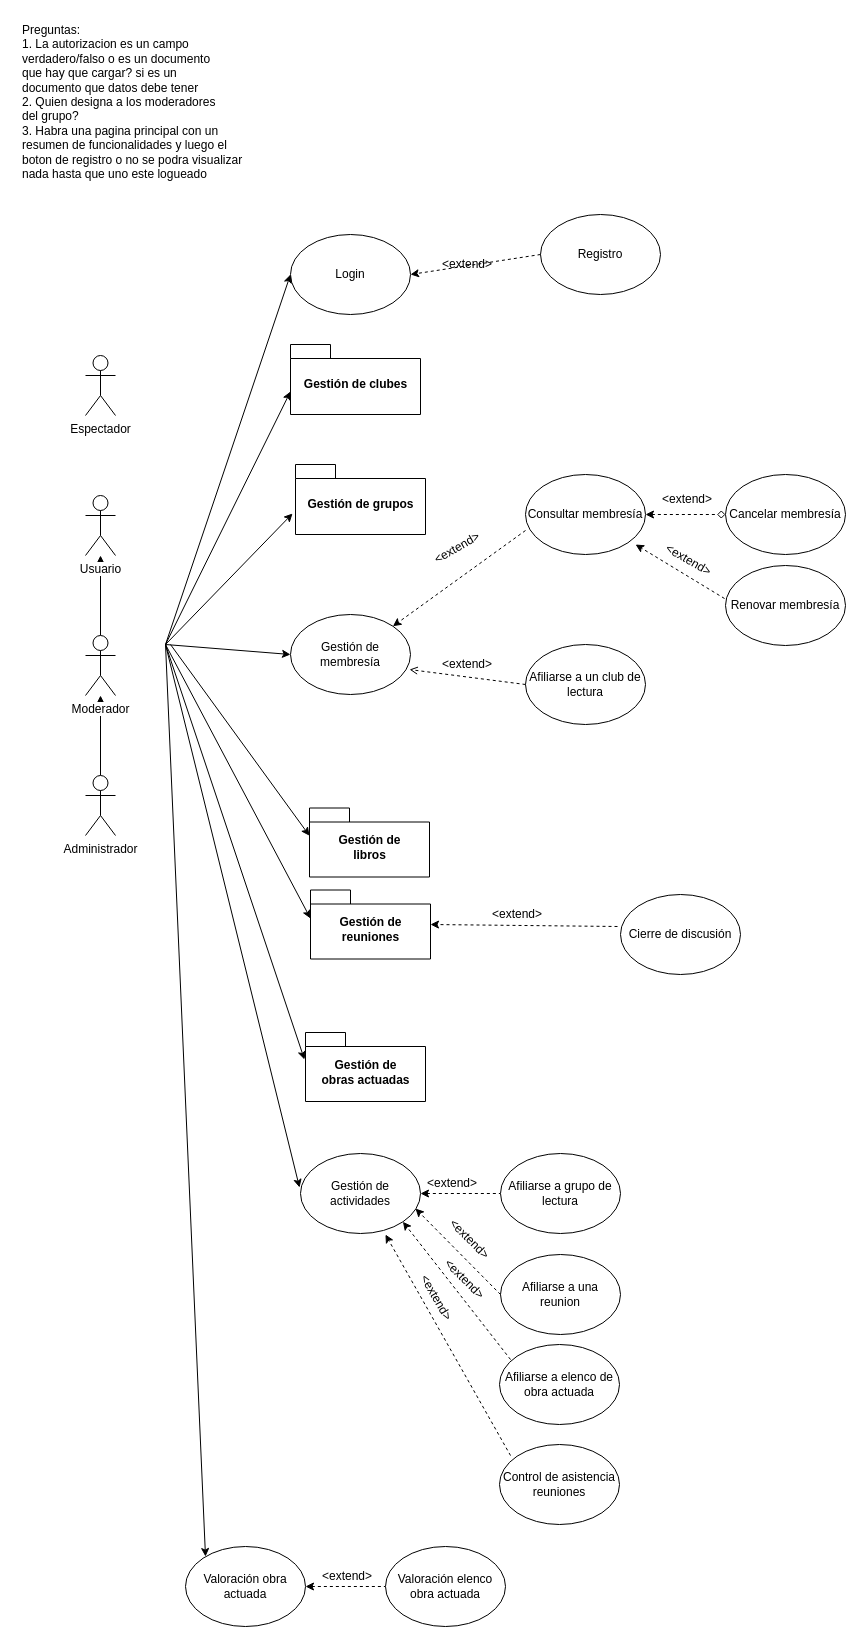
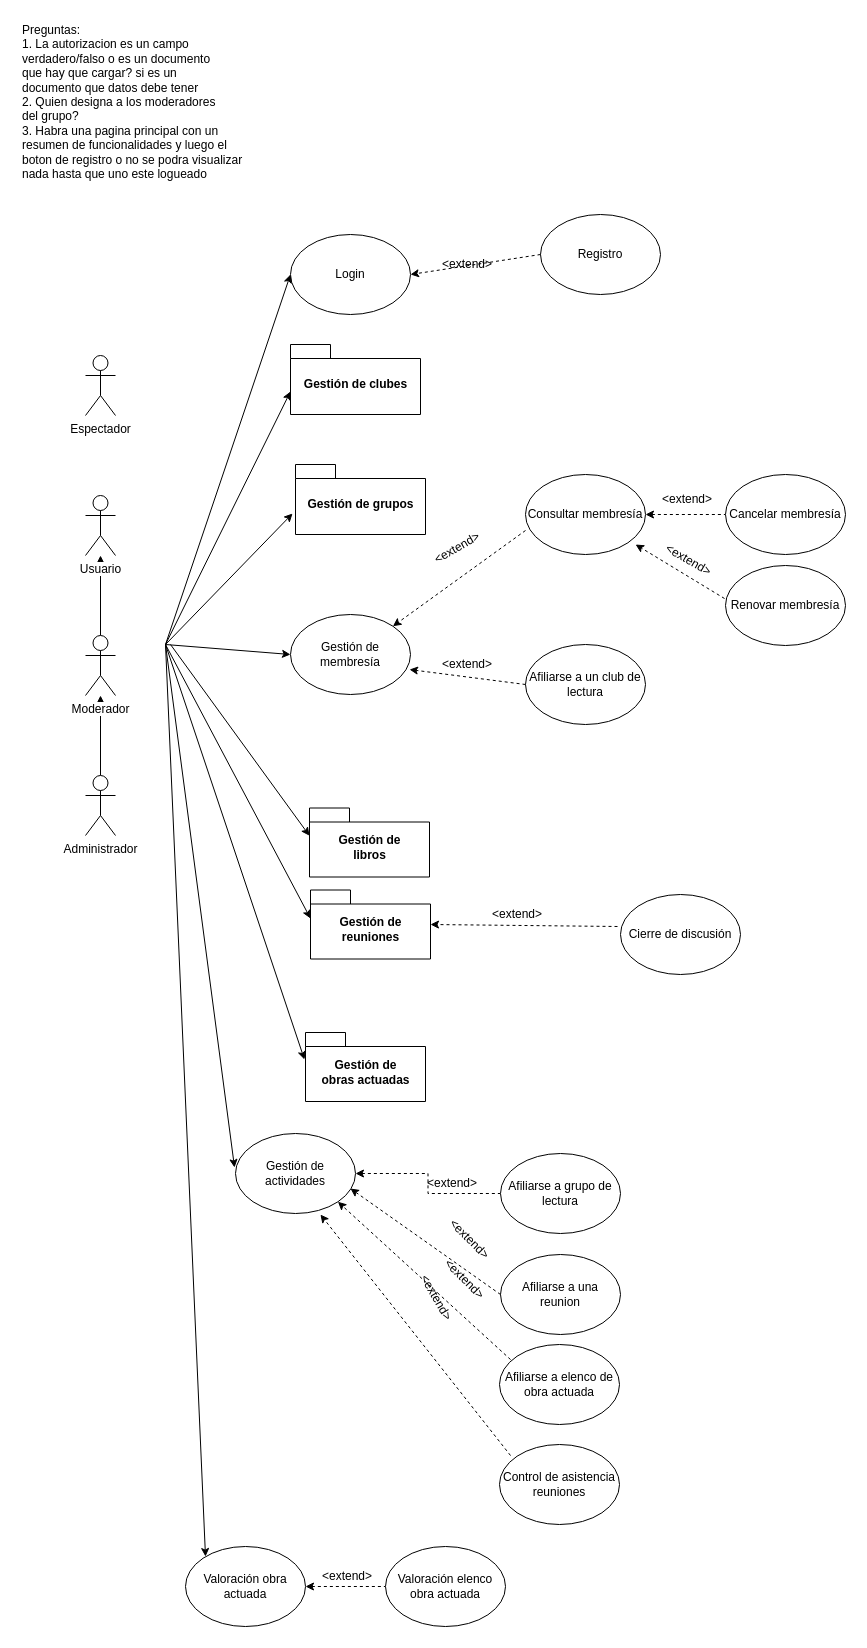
  <mxCell id="0" />
  <mxCell id="1" parent="0" />
  <mxCell id="2" value="" style="edgeStyle=orthogonalEdgeStyle;rounded=0;orthogonalLoop=1;jettySize=auto;html=1;endArrow=none;endFill=0;startArrow=classic;startFill=1;" parent="1" source="3" target="6" edge="1"><mxGeometry relative="1" as="geometry" /></mxCell>
  <mxCell id="3" value="Usuario" style="shape=umlActor;verticalLabelPosition=bottom;labelBackgroundColor=#ffffff;verticalAlign=top;html=1;outlineConnect=0;" parent="1" vertex="1"><mxGeometry x="85" y="495" width="30" height="60" as="geometry" /></mxCell>
  <mxCell id="4" value="Espectador" style="shape=umlActor;verticalLabelPosition=bottom;labelBackgroundColor=#ffffff;verticalAlign=top;html=1;outlineConnect=0;" parent="1" vertex="1"><mxGeometry x="85" y="355" width="30" height="60" as="geometry" /></mxCell>
  <mxCell id="5" value="" style="edgeStyle=orthogonalEdgeStyle;rounded=0;orthogonalLoop=1;jettySize=auto;html=1;endArrow=none;endFill=0;startArrow=classic;startFill=1;" parent="1" source="6" target="7" edge="1"><mxGeometry relative="1" as="geometry" /></mxCell>
  <mxCell id="6" value="Moderador" style="shape=umlActor;verticalLabelPosition=bottom;labelBackgroundColor=#ffffff;verticalAlign=top;html=1;outlineConnect=0;" parent="1" vertex="1"><mxGeometry x="85" y="635" width="30" height="60" as="geometry" /></mxCell>
  <mxCell id="7" value="Administrador" style="shape=umlActor;verticalLabelPosition=bottom;labelBackgroundColor=#ffffff;verticalAlign=top;html=1;outlineConnect=0;" parent="1" vertex="1"><mxGeometry x="85" y="775" width="30" height="60" as="geometry" /></mxCell>
  <mxCell id="8" value="Preguntas:&lt;br&gt;1. La autorizacion es un campo&amp;nbsp;&lt;br&gt;verdadero/falso o es un documento&lt;br&gt;que hay que cargar? si es un&lt;br&gt;documento que datos debe tener&lt;br&gt;2. Quien designa a los moderadores&lt;br&gt;del grupo?&lt;br&gt;3. Habra una pagina principal con un&lt;br&gt;resumen de funcionalidades y luego el&lt;br&gt;boton de registro o no se podra visualizar&lt;br&gt;nada hasta que&amp;nbsp;uno este logueado" style="text;html=1;resizable=0;points=[];autosize=1;align=left;verticalAlign=top;spacingTop=-4;" parent="1" vertex="1"><mxGeometry x="20" y="20" width="240" height="150" as="geometry" /></mxCell>
  <mxCell id="9" value="Afiliarse a un club de lectura" style="ellipse;whiteSpace=wrap;html=1;" parent="1" vertex="1"><mxGeometry x="525" y="644" width="120" height="80" as="geometry" /></mxCell>
  <mxCell id="10" value="Cierre de discusión" style="ellipse;whiteSpace=wrap;html=1;" parent="1" vertex="1"><mxGeometry x="620" y="894" width="120" height="80" as="geometry" /></mxCell>
  <mxCell id="11" value="" style="edgeStyle=orthogonalEdgeStyle;rounded=0;orthogonalLoop=1;jettySize=auto;html=1;startArrow=classic;startFill=1;endArrow=none;endFill=0;dashed=1;" parent="1" source="12" target="13" edge="1"><mxGeometry relative="1" as="geometry" /></mxCell>
- <mxCell id="12" value="Gestión de actividades" style="ellipse;whiteSpace=wrap;html=1;" parent="1" vertex="1"><mxGeometry x="300" y="1153" width="120" height="80" as="geometry" /></mxCell>
+ <mxCell id="12" value="Gestión de actividades" style="ellipse;whiteSpace=wrap;html=1;" parent="1" vertex="1"><mxGeometry x="235" y="1133" width="120" height="80" as="geometry" /></mxCell>
  <mxCell id="13" value="Afiliarse a grupo de lectura" style="ellipse;whiteSpace=wrap;html=1;" parent="1" vertex="1"><mxGeometry x="500" y="1153" width="120" height="80" as="geometry" /></mxCell>
  <mxCell id="14" value="Login" style="ellipse;whiteSpace=wrap;html=1;" parent="1" vertex="1"><mxGeometry x="290" y="234" width="120" height="80" as="geometry" /></mxCell>
  <mxCell id="15" value="Registro" style="ellipse;whiteSpace=wrap;html=1;" parent="1" vertex="1"><mxGeometry x="540" y="214" width="120" height="80" as="geometry" /></mxCell>
  <mxCell id="16" value="" style="endArrow=classic;html=1;entryX=0;entryY=0.5;entryDx=0;entryDy=0;" parent="1" edge="1"><mxGeometry width="50" height="50" relative="1" as="geometry"><mxPoint x="165" y="644" as="sourcePoint" /><mxPoint x="290" y="391" as="targetPoint" /></mxGeometry></mxCell>
  <mxCell id="17" value="" style="endArrow=classic;html=1;entryX=0.017;entryY=0.613;entryDx=0;entryDy=0;entryPerimeter=0;" parent="1" edge="1"><mxGeometry width="50" height="50" relative="1" as="geometry"><mxPoint x="165" y="644" as="sourcePoint" /><mxPoint x="292.04" y="513.04" as="targetPoint" /></mxGeometry></mxCell>
  <mxCell id="18" value="" style="endArrow=classic;html=1;entryX=0;entryY=0;entryDx=0;entryDy=27.75;entryPerimeter=0;" parent="1" target="32" edge="1"><mxGeometry width="50" height="50" relative="1" as="geometry"><mxPoint x="170" y="644" as="sourcePoint" /><mxPoint x="305" y="804" as="targetPoint" /></mxGeometry></mxCell>
  <mxCell id="19" value="" style="endArrow=classic;html=1;entryX=0;entryY=0.5;entryDx=0;entryDy=0;" parent="1" target="14" edge="1"><mxGeometry width="50" height="50" relative="1" as="geometry"><mxPoint x="165" y="644" as="sourcePoint" /><mxPoint x="300" y="1384" as="targetPoint" /></mxGeometry></mxCell>
  <mxCell id="20" value="" style="endArrow=classic;html=1;entryX=-0.008;entryY=0.425;entryDx=0;entryDy=0;entryPerimeter=0;" parent="1" target="12" edge="1"><mxGeometry width="50" height="50" relative="1" as="geometry"><mxPoint x="165" y="644" as="sourcePoint" /><mxPoint x="315" y="1354" as="targetPoint" /></mxGeometry></mxCell>
  <mxCell id="21" value="" style="endArrow=classic;html=1;entryX=0;entryY=0.425;entryDx=0;entryDy=0;entryPerimeter=0;" parent="1" edge="1"><mxGeometry width="50" height="50" relative="1" as="geometry"><mxPoint x="165" y="644" as="sourcePoint" /><mxPoint x="310" y="918" as="targetPoint" /></mxGeometry></mxCell>
  <mxCell id="22" value="" style="endArrow=classic;html=1;entryX=0.033;entryY=0.338;entryDx=0;entryDy=0;entryPerimeter=0;" parent="1" edge="1"><mxGeometry width="50" height="50" relative="1" as="geometry"><mxPoint x="165" y="644" as="sourcePoint" /><mxPoint x="303.96" y="1059.04" as="targetPoint" /></mxGeometry></mxCell>
- <mxCell id="23" value="" style="endArrow=open;html=1;exitX=0;exitY=0.5;exitDx=0;exitDy=0;entryX=0.992;entryY=0.688;entryDx=0;entryDy=0;entryPerimeter=0;dashed=1;" parent="1" source="9" edge="1" target="36"><mxGeometry width="50" height="50" relative="1" as="geometry"><mxPoint x="420" y="644" as="sourcePoint" /><mxPoint x="410" y="614" as="targetPoint" /></mxGeometry></mxCell>
+ <mxCell id="23" value="" style="endArrow=classic;html=1;exitX=0;exitY=0.5;exitDx=0;exitDy=0;entryX=0.992;entryY=0.688;entryDx=0;entryDy=0;entryPerimeter=0;dashed=1;" parent="1" source="9" edge="1" target="36"><mxGeometry width="50" height="50" relative="1" as="geometry"><mxPoint x="420" y="644" as="sourcePoint" /><mxPoint x="410" y="614" as="targetPoint" /></mxGeometry></mxCell>
  <mxCell id="24" value="" style="endArrow=classic;html=1;exitX=-0.025;exitY=0.4;exitDx=0;exitDy=0;dashed=1;entryX=1;entryY=0.5;entryDx=0;entryDy=0;exitPerimeter=0;" parent="1" source="10" edge="1"><mxGeometry width="50" height="50" relative="1" as="geometry"><mxPoint x="550" y="864" as="sourcePoint" /><mxPoint x="430" y="924" as="targetPoint" /></mxGeometry></mxCell>
  <mxCell id="25" value="" style="endArrow=classic;html=1;exitX=0;exitY=0.5;exitDx=0;exitDy=0;dashed=1;entryX=1;entryY=0.5;entryDx=0;entryDy=0;" parent="1" source="15" target="14" edge="1"><mxGeometry width="50" height="50" relative="1" as="geometry"><mxPoint x="520" y="398" as="sourcePoint" /><mxPoint x="390" y="366" as="targetPoint" /></mxGeometry></mxCell>
  <mxCell id="26" value="&amp;lt;extend&amp;gt;" style="text;html=1;resizable=0;points=[];autosize=1;align=left;verticalAlign=top;spacingTop=-4;rotation=0;" parent="1" vertex="1"><mxGeometry x="440" y="654" width="70" height="20" as="geometry" /></mxCell>
  <mxCell id="27" value="&amp;lt;extend&amp;gt;" style="text;html=1;resizable=0;points=[];autosize=1;align=left;verticalAlign=top;spacingTop=-4;rotation=0;" parent="1" vertex="1"><mxGeometry x="660" y="489" width="70" height="20" as="geometry" /></mxCell>
  <mxCell id="28" value="&amp;lt;extend&amp;gt;" style="text;html=1;resizable=0;points=[];autosize=1;align=left;verticalAlign=top;spacingTop=-4;" parent="1" vertex="1"><mxGeometry x="490" y="904" width="70" height="20" as="geometry" /></mxCell>
  <mxCell id="29" value="&amp;lt;extend&amp;gt;" style="text;html=1;resizable=0;points=[];autosize=1;align=left;verticalAlign=top;spacingTop=-4;" parent="1" vertex="1"><mxGeometry x="440" y="254" width="70" height="20" as="geometry" /></mxCell>
  <mxCell id="30" value="Gestión de clubes" style="shape=folder;fontStyle=1;spacingTop=10;tabWidth=40;tabHeight=14;tabPosition=left;html=1;" parent="1" vertex="1"><mxGeometry x="290" y="344" width="130" height="70" as="geometry" /></mxCell>
  <mxCell id="31" value="Gestión de grupos" style="shape=folder;fontStyle=1;spacingTop=10;tabWidth=40;tabHeight=14;tabPosition=left;html=1;" parent="1" vertex="1"><mxGeometry x="295" y="464" width="130" height="70" as="geometry" /></mxCell>
  <mxCell id="32" value="Gestión de &lt;br&gt;libros" style="shape=folder;fontStyle=1;spacingTop=10;tabWidth=40;tabHeight=14;tabPosition=left;html=1;" parent="1" vertex="1"><mxGeometry x="309" y="807.5" width="120" height="69" as="geometry" /></mxCell>
  <mxCell id="33" value="Gestión de &lt;br&gt;reuniones" style="shape=folder;fontStyle=1;spacingTop=10;tabWidth=40;tabHeight=14;tabPosition=left;html=1;" parent="1" vertex="1"><mxGeometry x="310" y="889.5" width="120" height="69" as="geometry" /></mxCell>
  <mxCell id="34" value="Gestión de &lt;br&gt;obras actuadas" style="shape=folder;fontStyle=1;spacingTop=10;tabWidth=40;tabHeight=14;tabPosition=left;html=1;" parent="1" vertex="1"><mxGeometry x="305" y="1032" width="120" height="69" as="geometry" /></mxCell>
  <mxCell id="35" value="" style="endArrow=classic;html=1;entryX=0;entryY=0.5;entryDx=0;entryDy=0;" parent="1" edge="1" target="36"><mxGeometry width="50" height="50" relative="1" as="geometry"><mxPoint x="165" y="644" as="sourcePoint" /><mxPoint x="290" y="626.5" as="targetPoint" /></mxGeometry></mxCell>
  <mxCell id="36" value="Gestión de membresía" style="ellipse;whiteSpace=wrap;html=1;" parent="1" vertex="1"><mxGeometry x="290" y="614" width="120" height="80" as="geometry" /></mxCell>
  <mxCell id="37" value="" style="endArrow=classic;html=1;entryX=0.917;entryY=0.875;entryDx=0;entryDy=0;dashed=1;exitX=-0.008;exitY=0.413;exitDx=0;exitDy=0;exitPerimeter=0;entryPerimeter=0;" parent="1" target="40" edge="1" source="38"><mxGeometry width="50" height="50" relative="1" as="geometry"><mxPoint x="435" y="724" as="sourcePoint" /><mxPoint x="420" y="624" as="targetPoint" /></mxGeometry></mxCell>
  <mxCell id="38" value="Renovar membresía" style="ellipse;whiteSpace=wrap;html=1;" parent="1" vertex="1"><mxGeometry x="725" y="565" width="120" height="80" as="geometry" /></mxCell>
- <mxCell id="39" value="" style="edgeStyle=orthogonalEdgeStyle;rounded=0;orthogonalLoop=1;jettySize=auto;html=1;endArrow=diamond;endFill=0;startArrow=classic;startFill=1;dashed=1;" edge="1" parent="1" source="40" target="41"><mxGeometry relative="1" as="geometry" /></mxCell>
+ <mxCell id="39" value="" style="edgeStyle=orthogonalEdgeStyle;rounded=0;orthogonalLoop=1;jettySize=auto;html=1;endArrow=none;endFill=0;startArrow=classic;startFill=1;dashed=1;" edge="1" parent="1" source="40" target="41"><mxGeometry relative="1" as="geometry" /></mxCell>
  <mxCell id="40" value="Consultar membresía" style="ellipse;whiteSpace=wrap;html=1;" parent="1" vertex="1"><mxGeometry x="525" y="474" width="120" height="80" as="geometry" /></mxCell>
  <mxCell id="41" value="Cancelar membresía" style="ellipse;whiteSpace=wrap;html=1;" vertex="1" parent="1"><mxGeometry x="725" y="474" width="120" height="80" as="geometry" /></mxCell>
  <mxCell id="42" value="" style="endArrow=classic;html=1;exitX=0;exitY=0.7;exitDx=0;exitDy=0;entryX=1;entryY=0;entryDx=0;entryDy=0;dashed=1;exitPerimeter=0;" parent="1" source="40" target="36" edge="1"><mxGeometry width="50" height="50" relative="1" as="geometry"><mxPoint x="510" y="614" as="sourcePoint" /><mxPoint x="420" y="624" as="targetPoint" /></mxGeometry></mxCell>
  <mxCell id="43" value="&amp;lt;extend&amp;gt;" style="text;html=1;resizable=0;points=[];autosize=1;align=left;verticalAlign=top;spacingTop=-4;rotation=-30;" parent="1" vertex="1"><mxGeometry x="429" y="534" width="70" height="20" as="geometry" /></mxCell>
  <mxCell id="44" value="&amp;lt;extend&amp;gt;" style="text;html=1;resizable=0;points=[];autosize=1;align=left;verticalAlign=top;spacingTop=-4;rotation=30;" parent="1" vertex="1"><mxGeometry x="660" y="554" width="70" height="20" as="geometry" /></mxCell>
  <mxCell id="45" value="Afiliarse a una reunion" style="ellipse;whiteSpace=wrap;html=1;" parent="1" vertex="1"><mxGeometry x="500" y="1254" width="120" height="80" as="geometry" /></mxCell>
  <mxCell id="46" value="Afiliarse a elenco de obra actuada" style="ellipse;whiteSpace=wrap;html=1;" parent="1" vertex="1"><mxGeometry x="499" y="1344" width="120" height="80" as="geometry" /></mxCell>
  <mxCell id="47" value="Control de asistencia reuniones" style="ellipse;whiteSpace=wrap;html=1;" parent="1" vertex="1"><mxGeometry x="499" y="1444" width="120" height="80" as="geometry" /></mxCell>
  <mxCell id="48" value="" style="endArrow=classic;html=1;exitX=0;exitY=0.5;exitDx=0;exitDy=0;dashed=1;entryX=0.958;entryY=0.688;entryDx=0;entryDy=0;entryPerimeter=0;" parent="1" source="45" target="12" edge="1"><mxGeometry width="50" height="50" relative="1" as="geometry"><mxPoint x="527" y="1251.5" as="sourcePoint" /><mxPoint x="409.96" y="1214.54" as="targetPoint" /></mxGeometry></mxCell>
  <mxCell id="49" value="" style="endArrow=classic;html=1;exitX=0.092;exitY=0.188;exitDx=0;exitDy=0;dashed=1;entryX=1;entryY=1;entryDx=0;entryDy=0;exitPerimeter=0;" parent="1" source="46" target="12" edge="1"><mxGeometry width="50" height="50" relative="1" as="geometry"><mxPoint x="510" y="1304" as="sourcePoint" /><mxPoint x="424.96" y="1218.04" as="targetPoint" /></mxGeometry></mxCell>
  <mxCell id="50" value="" style="endArrow=classic;html=1;exitX=0.092;exitY=0.138;exitDx=0;exitDy=0;dashed=1;entryX=0.708;entryY=1.013;entryDx=0;entryDy=0;exitPerimeter=0;entryPerimeter=0;" parent="1" source="47" target="12" edge="1"><mxGeometry width="50" height="50" relative="1" as="geometry"><mxPoint x="520.04" y="1369.04" as="sourcePoint" /><mxPoint x="412.426" y="1231.284" as="targetPoint" /></mxGeometry></mxCell>
  <mxCell id="51" value="" style="endArrow=classic;html=1;" parent="1" edge="1"><mxGeometry width="50" height="50" relative="1" as="geometry"><mxPoint x="165" y="644" as="sourcePoint" /><mxPoint x="205" y="1556" as="targetPoint" /></mxGeometry></mxCell>
  <mxCell id="52" value="" style="edgeStyle=orthogonalEdgeStyle;rounded=0;orthogonalLoop=1;jettySize=auto;html=1;dashed=1;startArrow=classic;startFill=1;endArrow=none;endFill=0;" parent="1" source="53" target="54" edge="1"><mxGeometry relative="1" as="geometry" /></mxCell>
  <mxCell id="53" value="Valoración obra actuada" style="ellipse;whiteSpace=wrap;html=1;" parent="1" vertex="1"><mxGeometry x="185" y="1546" width="120" height="80" as="geometry" /></mxCell>
  <mxCell id="54" value="Valoración elenco obra actuada" style="ellipse;whiteSpace=wrap;html=1;" parent="1" vertex="1"><mxGeometry x="385" y="1546" width="120" height="80" as="geometry" /></mxCell>
  <mxCell id="55" value="&amp;lt;extend&amp;gt;" style="text;html=1;resizable=0;points=[];autosize=1;align=left;verticalAlign=top;spacingTop=-4;" parent="1" vertex="1"><mxGeometry x="425" y="1173" width="70" height="20" as="geometry" /></mxCell>
  <mxCell id="56" value="&amp;lt;extend&amp;gt;" style="text;html=1;resizable=0;points=[];autosize=1;align=left;verticalAlign=top;spacingTop=-4;rotation=45;" parent="1" vertex="1"><mxGeometry x="440" y="1234" width="70" height="20" as="geometry" /></mxCell>
  <mxCell id="57" value="&amp;lt;extend&amp;gt;" style="text;html=1;resizable=0;points=[];autosize=1;align=left;verticalAlign=top;spacingTop=-4;rotation=45;" parent="1" vertex="1"><mxGeometry x="435" y="1274" width="70" height="20" as="geometry" /></mxCell>
  <mxCell id="58" value="&amp;lt;extend&amp;gt;" style="text;html=1;resizable=0;points=[];autosize=1;align=left;verticalAlign=top;spacingTop=-4;rotation=60;" parent="1" vertex="1"><mxGeometry x="405" y="1294" width="70" height="20" as="geometry" /></mxCell>
  <mxCell id="59" value="&amp;lt;extend&amp;gt;" style="text;html=1;resizable=0;points=[];autosize=1;align=left;verticalAlign=top;spacingTop=-4;" parent="1" vertex="1"><mxGeometry x="320" y="1566" width="70" height="20" as="geometry" /></mxCell>
